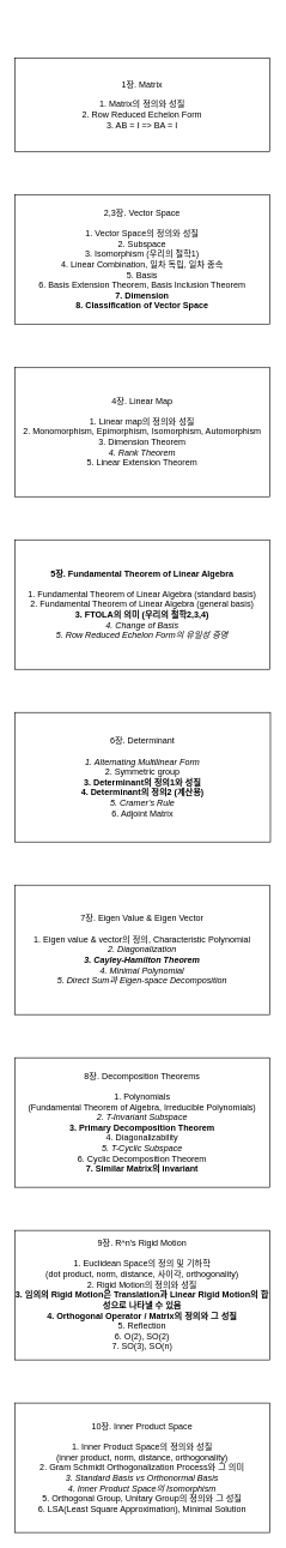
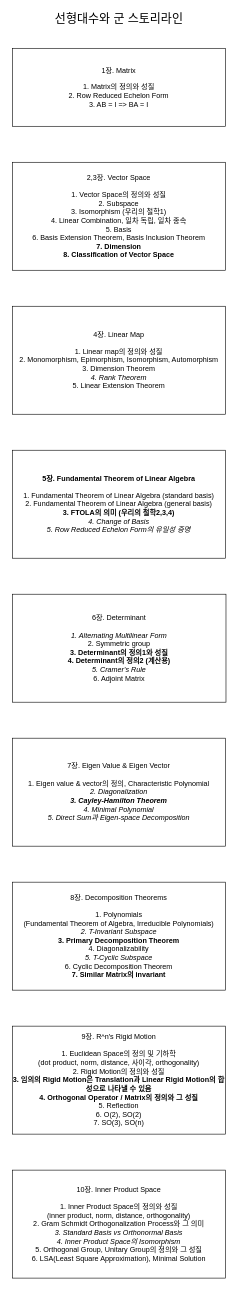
  <mxCell id="0" />
  <mxCell id="1" parent="0" />
  <mxCell id="2" value="1장. Matrix&lt;br&gt;&lt;br&gt;1. Matrix의 정의와 성질&lt;br&gt;2. Row Reduced Echelon Form&lt;br&gt;3. AB = I =&amp;gt; BA = I" style="rounded=0;whiteSpace=wrap;html=1;" vertex="1" parent="1"><mxGeometry x="20" y="80" width="355" height="130" as="geometry" /></mxCell>
  <mxCell id="3" value="2,3장. Vector Space&lt;br&gt;&lt;br&gt;1. Vector Space의 정의와 성질&lt;br&gt;2. Subspace&lt;br&gt;3. Isomorphism (우리의 철학1)&lt;br&gt;4. Linear Combination, 일차 독립, 일차 종속&lt;br&gt;5. Basis&lt;br&gt;6. Basis Extension Theorem, Basis Inclusion Theorem&lt;br&gt;&lt;b&gt;7. Dimension&lt;/b&gt;&lt;br&gt;&lt;b&gt;8. Classification of Vector Space&lt;/b&gt;" style="rounded=0;whiteSpace=wrap;html=1;" vertex="1" parent="1"><mxGeometry x="20" y="270" width="355" height="180" as="geometry" /></mxCell>
  <mxCell id="4" value="4장. Linear Map&lt;br&gt;&lt;br&gt;1. Linear map의 정의와 성질&lt;br&gt;2. Monomorphism, Epimorphism, Isomorphism, Automorphism&lt;br&gt;3. Dimension Theorem&lt;br&gt;&lt;i&gt;4. Rank Theorem&lt;/i&gt;&lt;br&gt;5. Linear Extension Theorem" style="rounded=0;whiteSpace=wrap;html=1;" vertex="1" parent="1"><mxGeometry x="20" y="510" width="355" height="180" as="geometry" /></mxCell>
  <mxCell id="5" value="&lt;b&gt;5장. Fundamental Theorem of Linear Algebra&lt;/b&gt;&lt;br&gt;&lt;br&gt;1. Fundamental Theorem of Linear Algebra (standard basis)&lt;br&gt;2. Fundamental Theorem of Linear Algebra (general basis)&lt;br&gt;&lt;b&gt;3. FTOLA의 의미 (우리의 철학2,3,4)&lt;/b&gt;&lt;br&gt;&lt;i&gt;4. Change of Basis&lt;/i&gt;&lt;br&gt;&lt;i&gt;5. Row Reduced Echelon Form의 유일성 증명&lt;/i&gt;" style="rounded=0;whiteSpace=wrap;html=1;" vertex="1" parent="1"><mxGeometry x="20" y="750" width="355" height="180" as="geometry" /></mxCell>
  <mxCell id="6" value="6장. Determinant&lt;br&gt;&lt;br&gt;&lt;i&gt;1. Alternating Multilinear Form&lt;/i&gt;&lt;br&gt;2. Symmetric group&lt;br&gt;&lt;b&gt;3. Determinant의 정의1와 성질&lt;br&gt;4. Determinant의 정의2 (계산용)&lt;/b&gt;&lt;br&gt;&lt;i&gt;5. Cramer's Rule&lt;/i&gt;&lt;br&gt;6. Adjoint Matrix" style="rounded=0;whiteSpace=wrap;html=1;" vertex="1" parent="1"><mxGeometry x="20" y="990" width="356" height="180" as="geometry" /></mxCell>
  <mxCell id="7" value="7장. Eigen Value &amp;amp; Eigen Vector&lt;br&gt;&lt;br&gt;1. Eigen value &amp;amp; vector의 정의, Characteristic Polynomial&lt;br&gt;&lt;i&gt;2. Diagonalization&lt;br&gt;&lt;b&gt;3. Cayley-Hamilton Theorem&lt;/b&gt;&lt;br&gt;4. Minimal Polynomial&lt;br&gt;5. Direct Sum과 Eigen-space Decomposition&lt;/i&gt;" style="rounded=0;whiteSpace=wrap;html=1;" vertex="1" parent="1"><mxGeometry x="20" y="1230" width="355" height="180" as="geometry" /></mxCell>
  <mxCell id="8" value="8장. Decomposition Theorems&lt;br&gt;&lt;br&gt;1. Polynomials&lt;br&gt;(Fundamental Theorem of Algebra, Irreducible Polynomials)&lt;br&gt;&lt;i&gt;2. T-Invariant Subspace&lt;/i&gt;&lt;br&gt;&lt;b&gt;3. Primary Decomposition Theorem&lt;/b&gt;&lt;br&gt;4. Diagonalizability&lt;br&gt;&lt;i&gt;5. T-Cyclic Subspace&lt;/i&gt;&lt;br&gt;6. Cyclic Decomposition Theorem&lt;br&gt;&lt;b&gt;7. Similar Matrix의 invariant&lt;/b&gt;" style="rounded=0;whiteSpace=wrap;html=1;" vertex="1" parent="1"><mxGeometry x="20" y="1470" width="355" height="180" as="geometry" /></mxCell>
  <mxCell id="9" value="9장. R^n's Rigid Motion&lt;br&gt;&lt;br&gt;1. Euclidean Space의 정의 및 기하학&lt;br&gt;(dot product, norm, distance, 사이각, orthogonality)&lt;br&gt;2. Rigid Motion의 정의와 성질&lt;br&gt;&lt;b&gt;3. 임의의 Rigid Motion은 Translation과 Linear Rigid Motion의 합성으로 나타낼 수 있음&lt;/b&gt;&lt;br&gt;&lt;b&gt;4. Orthogonal Operator / Matrix의 정의와 그 성질&lt;/b&gt;&lt;br&gt;5. Reflection&lt;br&gt;6. O(2), SO(2)&lt;br&gt;7. SO(3), SO(n)" style="rounded=0;whiteSpace=wrap;html=1;" vertex="1" parent="1"><mxGeometry x="20" y="1710" width="355" height="180" as="geometry" /></mxCell>
  <mxCell id="10" value="10장. Inner Product Space&lt;br&gt;&lt;br&gt;1. Inner Product Space의 정의와 성질&lt;br&gt;(inner product, norm, distance, orthogonality)&lt;br&gt;2. Gram Schmidt Orthogonalization Process와 그 의미&lt;br&gt;&lt;i&gt;3. Standard Basis vs Orthonormal Basis&lt;br&gt;4. Inner Product Space의 Isomorphism&lt;/i&gt;&lt;br&gt;5. Orthogonal Group, Unitary Group의 정의와 그 성질&lt;br&gt;6. LSA(Least Square Approximation), Minimal Solution" style="rounded=0;whiteSpace=wrap;html=1;" vertex="1" parent="1"><mxGeometry x="20" y="1950" width="355" height="180" as="geometry" /></mxCell>
+ <mxCell id="11" value="&lt;font style=&quot;font-size: 20px&quot;&gt;선형대수와 군 스토리라인&lt;/font&gt;" style="text;html=1;strokeColor=none;fillColor=none;align=center;verticalAlign=middle;whiteSpace=wrap;rounded=0;" vertex="1" parent="1"><mxGeometry x="60.25" y="20" width="275.5" height="20" as="geometry" /></mxCell>
